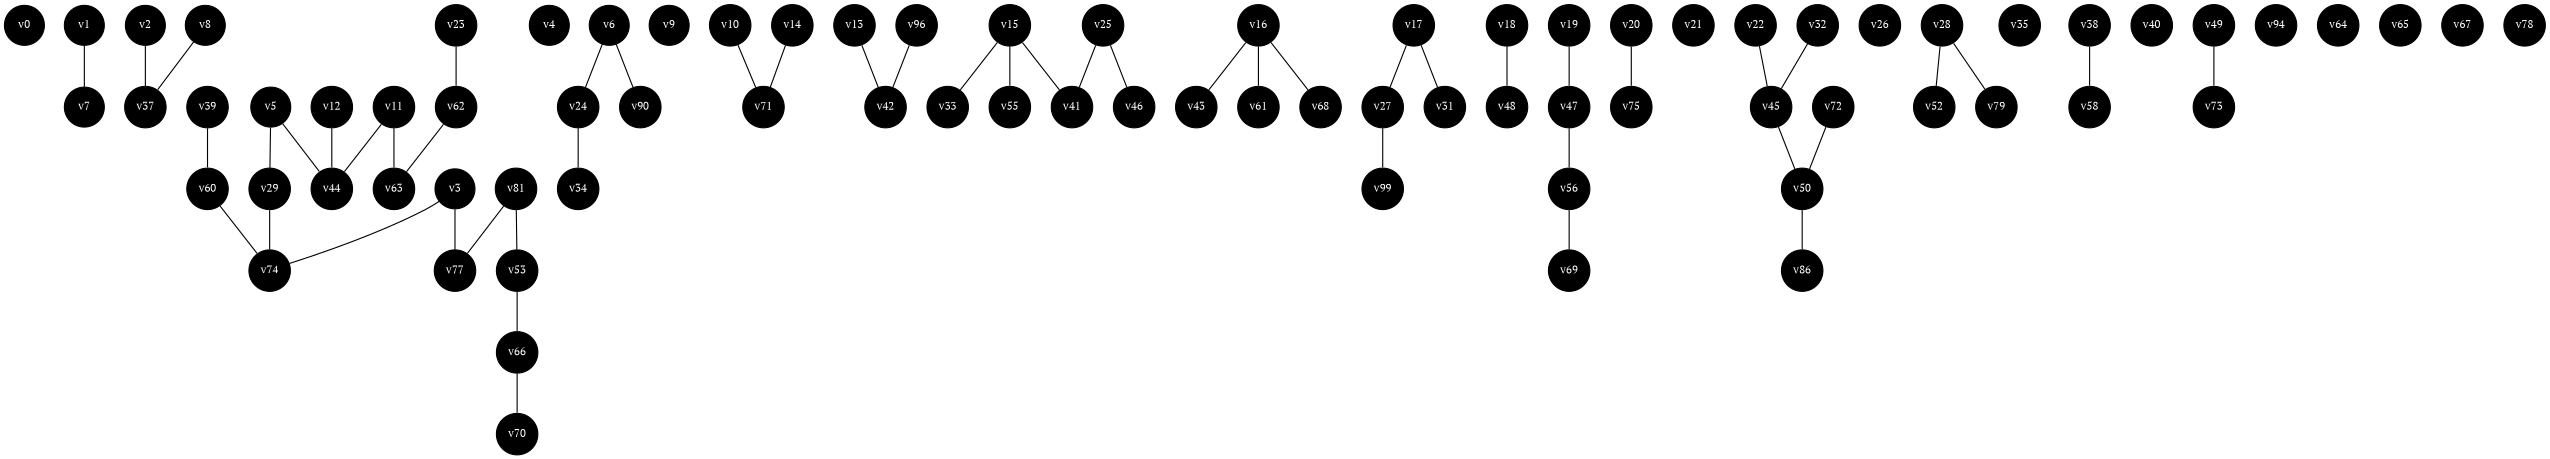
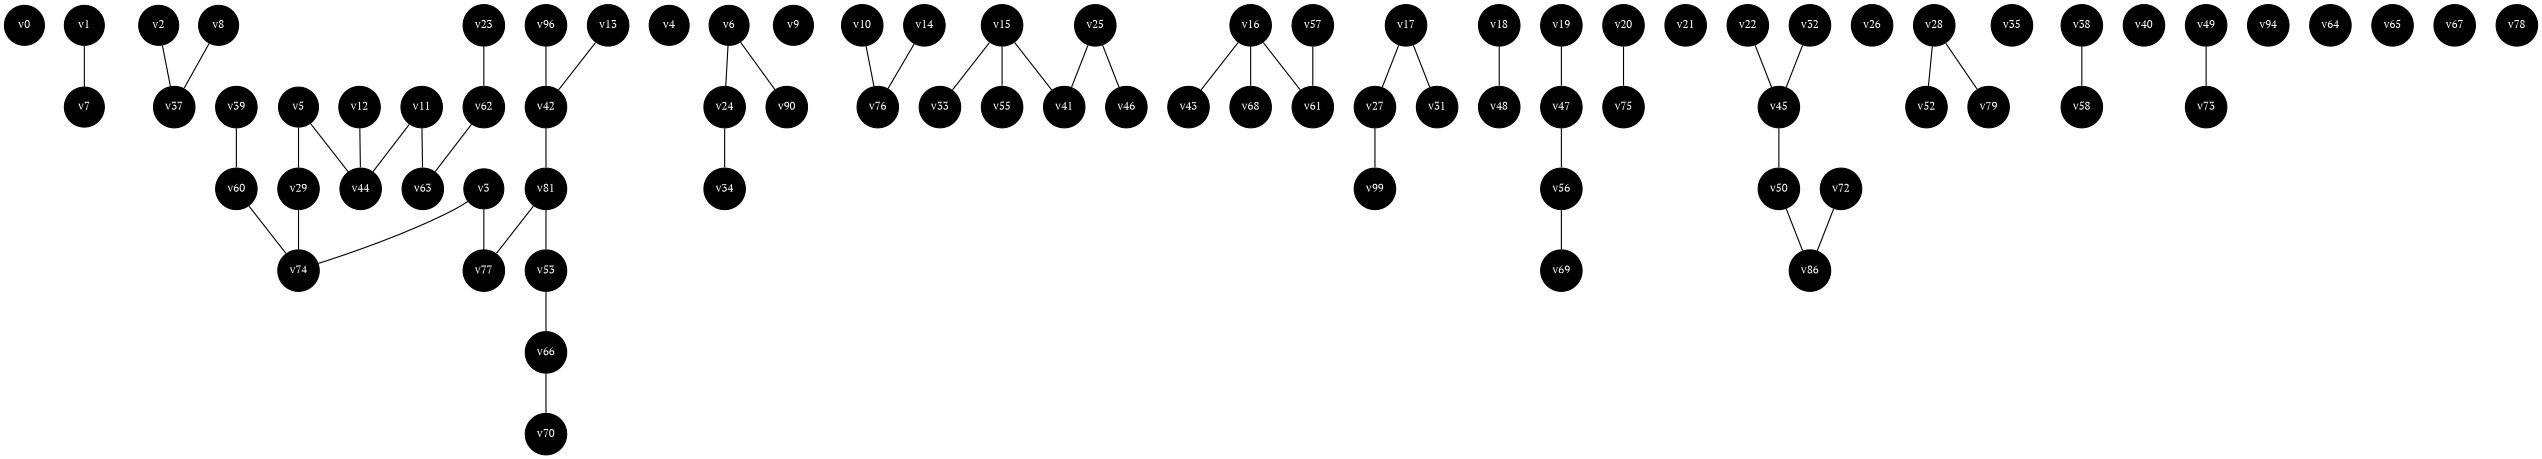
  graph {
    fontname="PT Serif"
    node [fillcolor=black fontcolor=white fontname="PT Serif" fontsize=10 shape=circle style=filled]
    edge [color=black fontname="PT Serif"]
    v0
    v1
    v7
    v2
    v37
    v3
    v74
    v77
    v4
    v5
    v29
    v44
    v6
    v24
    n15 [label=v90]
    v34
    v8
    v9
    v10
-   v71
+   v71 [label=v76]
    v11
    v63
    v12
    v13
    v42
    n26 [label=v81]
    v14
    v15
    v33
    v41
    v55
    v16
    v43
    v61
    v68
    v17
    v27
    v31
    n39 [label=v99]
    v18
    v48
    v19
    v47
    v56
    v20
    v75
    v21
    v22
    v45
    v50
    v23
    v62
    v25
    v46
    v26
    v28
    v52
    v79
    v32
    v35
    n61 [label=v96]
    v38
    v58
    v39
    v60
    v40
    v53
    n68 [label=v86]
    v69
    v49
    v73
    v66
    v70
    n74 [label=v94]
+   v57
    v64
    v65
    v67
    v72
    v78
    v1 -- v7
    v2 -- v37
    v3 -- v74
    v3 -- v77
    v5 -- v29
    v5 -- v44
    v29 -- v74
    v6 -- v24
    v6 -- n15
    v24 -- v34
    v8 -- v37
    v10 -- v71
    v11 -- v44
    v11 -- v63
    v12 -- v44
    v13 -- v42
+   v42 -- n26
    n26 -- v77
    n26 -- v53
    v14 -- v71
    v15 -- v33
    v15 -- v41
    v15 -- v55
    v16 -- v43
    v16 -- v61
    v16 -- v68
    v17 -- v27
    v17 -- v31
    v27 -- n39
    v18 -- v48
    v19 -- v47
    v47 -- v56
    v56 -- v69
    v20 -- v75
    v22 -- v45
    v45 -- v50
    v50 -- n68
    v23 -- v62
    v62 -- v63
    v25 -- v41
    v25 -- v46
    v28 -- v52
    v28 -- v79
    v32 -- v45
    n61 -- v42
    v38 -- v58
    v39 -- v60
    v60 -- v74
    v53 -- v66
    v49 -- v73
    v66 -- v70
-   v72 -- v50
+   v57 -- v61
+   v72 -- n68
  }
